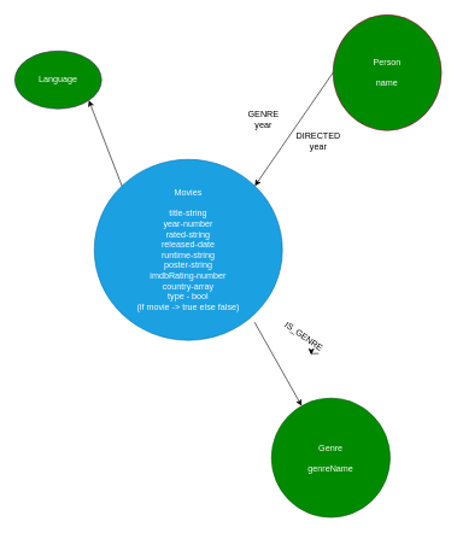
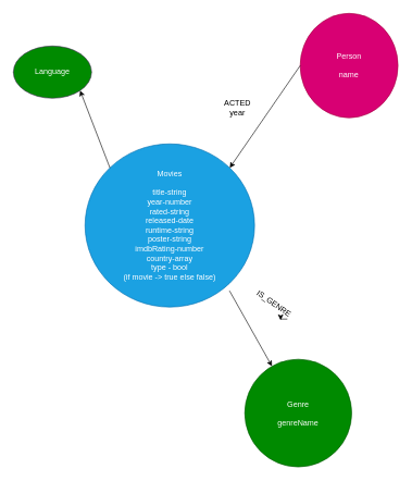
  <mxCell id="0" />
  <mxCell id="1" parent="0" />
  <mxCell id="2" value="Movies&lt;br&gt;&lt;br&gt;title-string&lt;br&gt;year-number&lt;br&gt;rated-string&lt;br&gt;released-date&lt;br&gt;runtime-string&lt;br&gt;poster-string&lt;br&gt;imdbRating-number&lt;br&gt;country-array&lt;br&gt;type - bool&lt;br&gt;(if movie -&amp;gt; true else false)" style="ellipse;whiteSpace=wrap;html=1;fillColor=#1ba1e2;fontColor=#ffffff;strokeColor=#006EAF;" vertex="1" parent="1"><mxGeometry x="130" y="220" width="260" height="250" as="geometry" /></mxCell>
- <mxCell id="3" value="Person&lt;br&gt;&lt;br&gt;name" style="ellipse;whiteSpace=wrap;html=1;fillColor=#008a00;fontColor=#ffffff;strokeColor=#A50040;" vertex="1" parent="1"><mxGeometry x="460" y="20" width="150" height="160" as="geometry" /></mxCell>
+ <mxCell id="3" value="Person&lt;br&gt;&lt;br&gt;name" style="ellipse;whiteSpace=wrap;html=1;fillColor=#d80073;fontColor=#ffffff;strokeColor=#A50040;" vertex="1" parent="1"><mxGeometry x="460" y="20" width="150" height="160" as="geometry" /></mxCell>
  <mxCell id="4" value="" style="endArrow=classic;html=1;rounded=0;entryX=1;entryY=0;entryDx=0;entryDy=0;exitX=0;exitY=0.5;exitDx=0;exitDy=0;" edge="1" parent="1" source="3" target="2"><mxGeometry width="50" height="50" relative="1" as="geometry"><mxPoint x="310" y="410" as="sourcePoint" /><mxPoint x="420" y="280" as="targetPoint" /></mxGeometry></mxCell>
- <mxCell id="5" value="GENRE&lt;br&gt;year" style="text;html=1;strokeColor=none;fillColor=none;align=center;verticalAlign=middle;whiteSpace=wrap;rounded=0;" vertex="1" parent="1"><mxGeometry x="334" y="150" width="60" height="30" as="geometry" /></mxCell>
- <mxCell id="6" value="DIRECTED&lt;br&gt;year" style="text;html=1;strokeColor=none;fillColor=none;align=center;verticalAlign=middle;whiteSpace=wrap;rounded=0;" vertex="1" parent="1"><mxGeometry x="410" y="180" width="60" height="30" as="geometry" /></mxCell>
+ <mxCell id="5" value="ACTED&lt;br&gt;year" style="text;html=1;strokeColor=none;fillColor=none;align=center;verticalAlign=middle;whiteSpace=wrap;rounded=0;" vertex="1" parent="1"><mxGeometry x="334" y="150" width="60" height="30" as="geometry" /></mxCell>
  <mxCell id="7" value="Genre&lt;br&gt;&lt;br&gt;genreName" style="ellipse;whiteSpace=wrap;html=1;fillColor=#008a00;fontColor=#ffffff;strokeColor=#005700;" vertex="1" parent="1"><mxGeometry x="375" y="550" width="164" height="165" as="geometry" /></mxCell>
  <mxCell id="8" value="" style="endArrow=classic;html=1;rounded=0;exitX=0.852;exitY=0.9;exitDx=0;exitDy=0;exitPerimeter=0;" edge="1" parent="1" source="2" target="7"><mxGeometry width="50" height="50" relative="1" as="geometry"><mxPoint x="310" y="410" as="sourcePoint" /><mxPoint x="360" y="360" as="targetPoint" /></mxGeometry></mxCell>
  <mxCell id="9" style="edgeStyle=orthogonalEdgeStyle;rounded=0;orthogonalLoop=1;jettySize=auto;html=1;exitX=1;exitY=0.75;exitDx=0;exitDy=0;" edge="1" parent="1" source="10"><mxGeometry relative="1" as="geometry"><mxPoint x="430" y="490" as="targetPoint" /></mxGeometry></mxCell>
  <mxCell id="10" value="IS_GENRE" style="text;html=1;strokeColor=none;fillColor=none;align=center;verticalAlign=middle;whiteSpace=wrap;rounded=0;rotation=35;" vertex="1" parent="1"><mxGeometry x="390" y="450" width="60" height="30" as="geometry" /></mxCell>
  <mxCell id="11" value="Language" style="ellipse;whiteSpace=wrap;html=1;fillColor=#008a00;fontColor=#ffffff;strokeColor=#432D57;" vertex="1" parent="1"><mxGeometry x="20" y="70" width="120" height="80" as="geometry" /></mxCell>
  <mxCell id="12" value="" style="endArrow=classic;html=1;rounded=0;entryX=1;entryY=1;entryDx=0;entryDy=0;exitX=0;exitY=0;exitDx=0;exitDy=0;" edge="1" parent="1" source="2" target="11"><mxGeometry width="50" height="50" relative="1" as="geometry"><mxPoint x="310" y="410" as="sourcePoint" /><mxPoint x="360" y="360" as="targetPoint" /></mxGeometry></mxCell>
